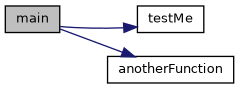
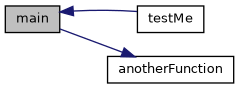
  digraph {
    rankdir=LR
    node [color=black fillcolor=white fontname=Helvetica fontsize=10 shape=record style=filled]
    edge [color=midnightblue fontname=Helvetica fontsize=10 labelfontname=Helvetica labelfontsize=10 style=solid]
    n1 [fillcolor=grey75 fontcolor=black height=0.2 label=main width=0.4]
    n2 [height=0.2 label=testMe width=0.4]
    n3 [height=0.2 label=anotherFunction width=0.4]
-   n1 -> n2
+   n2 -> n1
    n1 -> n3
  }
